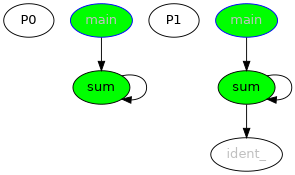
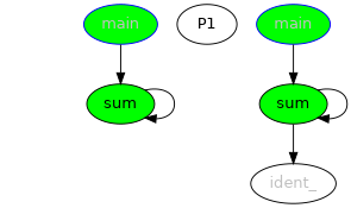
  digraph {
    fontname="DejaVu Sans"
    node [color=black fontname="DejaVu Sans" fillcolor=green fontcolor=grey shape=ellipse style=filled]
    edge [fontname="DejaVu Sans"]
-   n1 [label=P0 fillcolor="" fontcolor="" shape="" style=""]
    n2 [fontcolor=black label=sum]
    n3 [color=blue label=main]
    n4 [label=P1 fillcolor="" fontcolor="" shape="" style=""]
    n5 [fontcolor=black label=sum]
    n6 [fillcolor=white label=ident_]
    n7 [color=blue label=main]
    subgraph sub_1 {
-     n1
      n2
      n3
    }
    subgraph sub_2 {
      n4
      n5
      n6
      n7
    }
    n2 -> n2
    n3 -> n2
    n5 -> n5
    n5 -> n6
    n7 -> n5
  }
